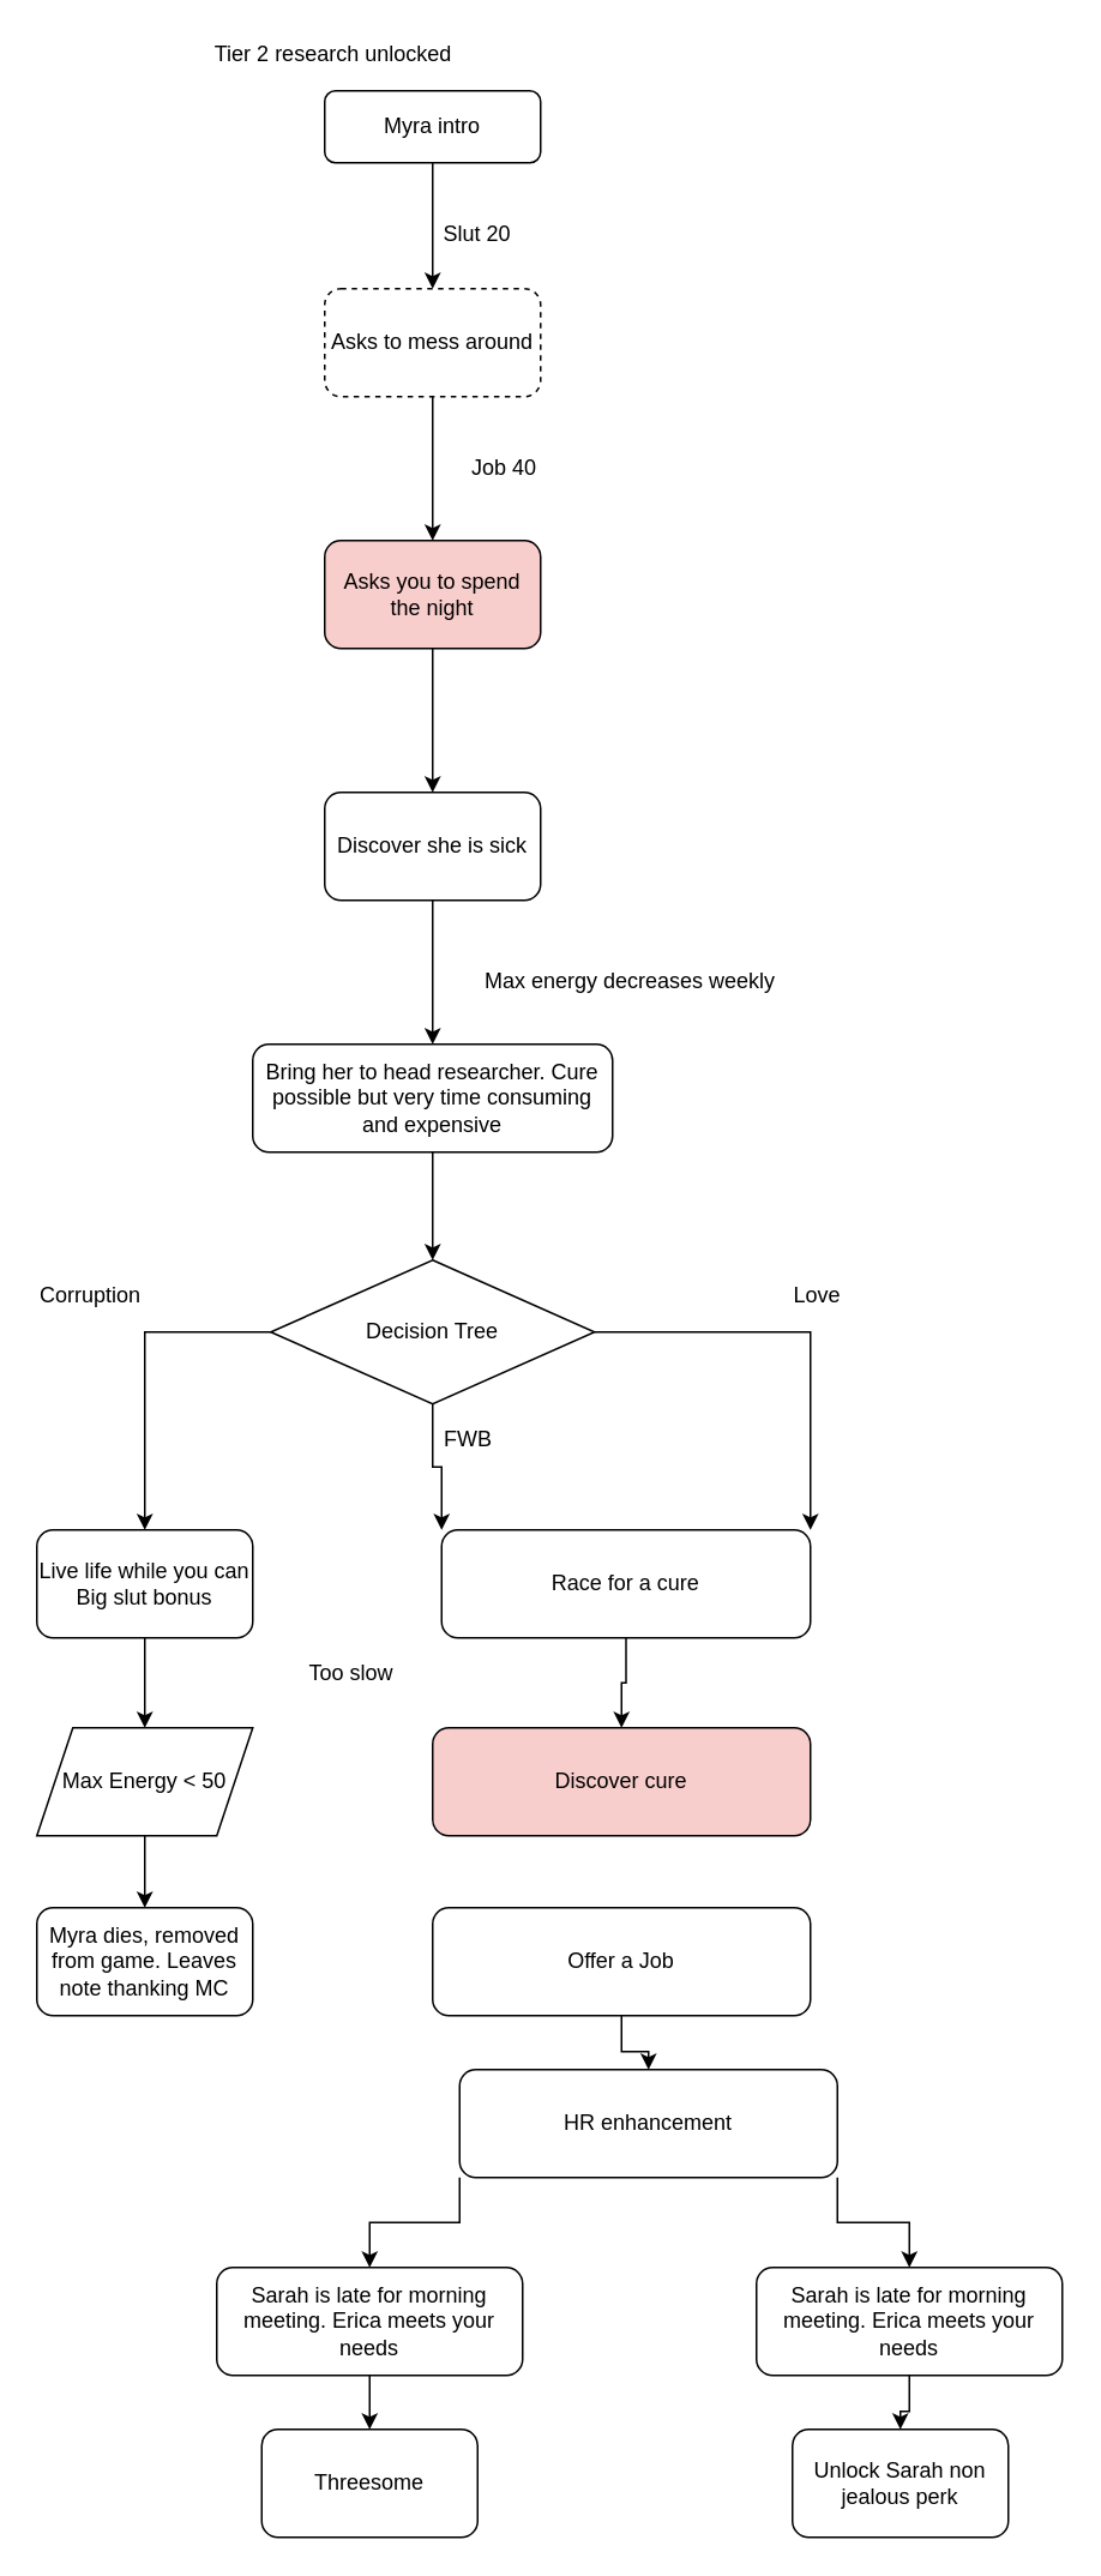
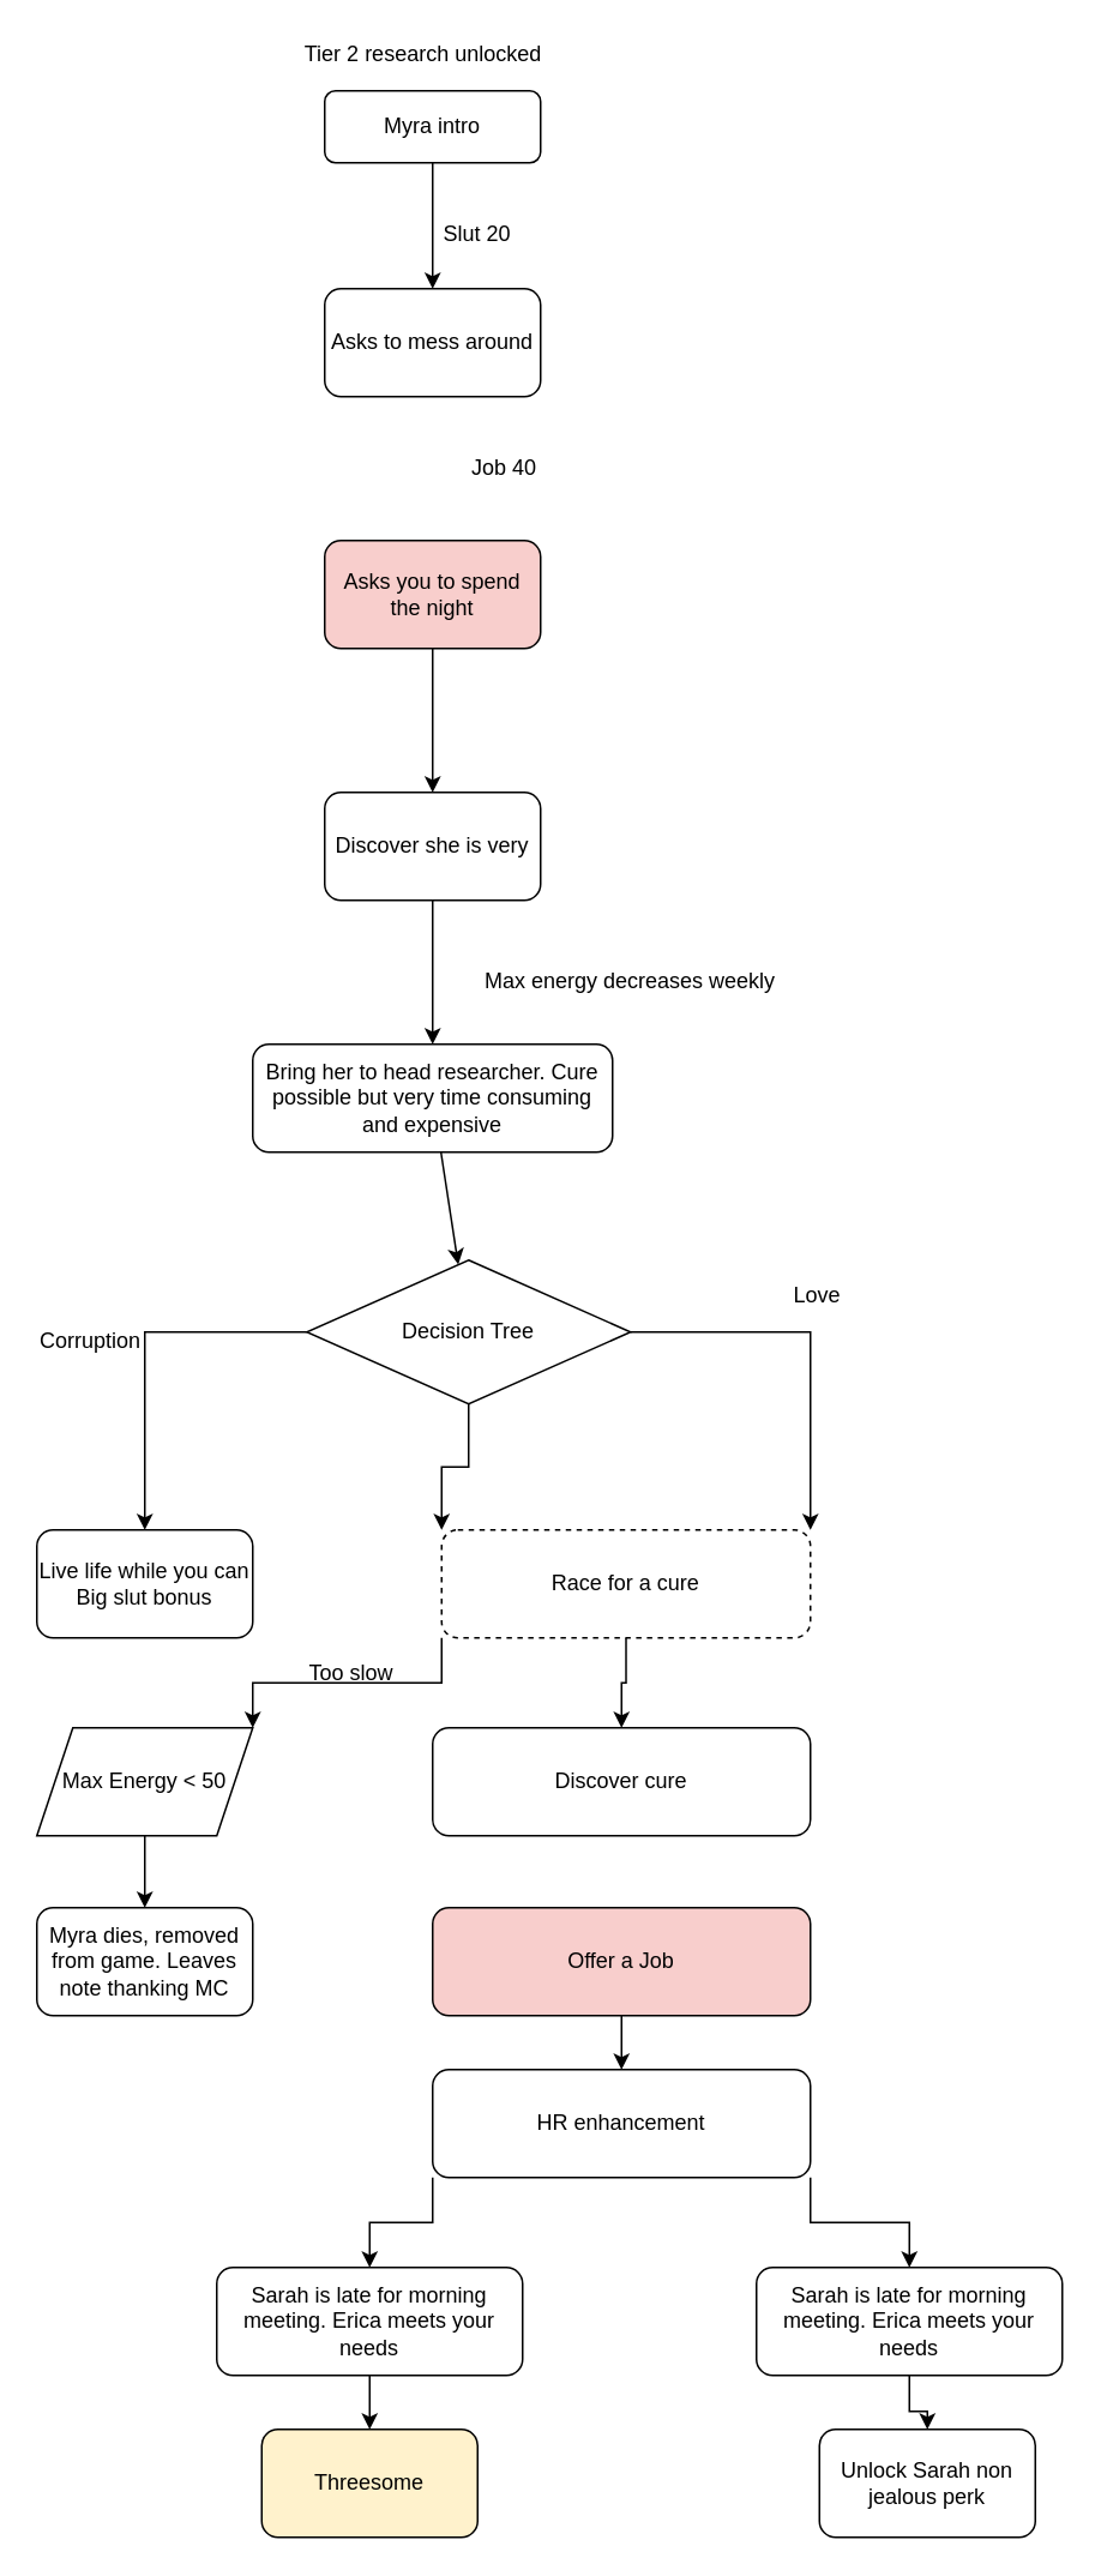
  <mxCell id="0" />
  <mxCell id="1" parent="0" />
  <mxCell id="2" value="" style="edgeStyle=orthogonalEdgeStyle;rounded=0;orthogonalLoop=1;jettySize=auto;html=1;" edge="1" parent="1" source="3" target="6"><mxGeometry relative="1" as="geometry" /></mxCell>
  <mxCell id="3" value="Myra intro" style="rounded=1;whiteSpace=wrap;html=1;fontSize=12;glass=0;strokeWidth=1;shadow=0;" parent="1" vertex="1"><mxGeometry x="180" y="50" width="120" height="40" as="geometry" /></mxCell>
- <mxCell id="4" value="Tier 2 research unlocked" style="text;html=1;strokeColor=none;fillColor=none;align=center;verticalAlign=middle;whiteSpace=wrap;rounded=0;" vertex="1" parent="1"><mxGeometry x="110" y="20" width="150" height="20" as="geometry" /></mxCell>
- <mxCell id="5" value="" style="edgeStyle=orthogonalEdgeStyle;rounded=0;orthogonalLoop=1;jettySize=auto;html=1;" edge="1" parent="1" source="6" target="9"><mxGeometry relative="1" as="geometry" /></mxCell>
- <mxCell id="6" value="Asks to mess around" style="whiteSpace=wrap;html=1;rounded=1;shadow=0;strokeWidth=1;glass=0;dashed=1;" vertex="1" parent="1"><mxGeometry x="180" y="160" width="120" height="60" as="geometry" /></mxCell>
+ <mxCell id="4" value="Tier 2 research unlocked" style="text;html=1;strokeColor=none;fillColor=none;align=center;verticalAlign=middle;whiteSpace=wrap;rounded=0;" vertex="1" parent="1"><mxGeometry x="160" y="20" width="150" height="20" as="geometry" /></mxCell>
+ <mxCell id="6" value="Asks to mess around" style="whiteSpace=wrap;html=1;rounded=1;shadow=0;strokeWidth=1;glass=0;" vertex="1" parent="1"><mxGeometry x="180" y="160" width="120" height="60" as="geometry" /></mxCell>
  <mxCell id="7" value="Slut 20" style="text;html=1;strokeColor=none;fillColor=none;align=center;verticalAlign=middle;whiteSpace=wrap;rounded=0;" vertex="1" parent="1"><mxGeometry x="235" y="120" width="60" height="20" as="geometry" /></mxCell>
  <mxCell id="8" value="" style="edgeStyle=orthogonalEdgeStyle;rounded=0;orthogonalLoop=1;jettySize=auto;html=1;" edge="1" parent="1" source="9" target="12"><mxGeometry relative="1" as="geometry" /></mxCell>
  <mxCell id="9" value="Asks you to spend the night" style="whiteSpace=wrap;html=1;rounded=1;shadow=0;strokeWidth=1;glass=0;fillColor=#f8cecc;" vertex="1" parent="1"><mxGeometry x="180" y="300" width="120" height="60" as="geometry" /></mxCell>
  <mxCell id="10" value="Job 40" style="text;html=1;strokeColor=none;fillColor=none;align=center;verticalAlign=middle;whiteSpace=wrap;rounded=0;" vertex="1" parent="1"><mxGeometry x="245" y="250" width="70" height="20" as="geometry" /></mxCell>
  <mxCell id="11" value="" style="edgeStyle=orthogonalEdgeStyle;rounded=0;orthogonalLoop=1;jettySize=auto;html=1;" edge="1" parent="1" source="12" target="14"><mxGeometry relative="1" as="geometry" /></mxCell>
- <mxCell id="12" value="Discover she is sick" style="whiteSpace=wrap;html=1;rounded=1;shadow=0;strokeWidth=1;glass=0;" vertex="1" parent="1"><mxGeometry x="180" y="440" width="120" height="60" as="geometry" /></mxCell>
+ <mxCell id="12" value="Discover she is very" style="whiteSpace=wrap;html=1;rounded=1;shadow=0;strokeWidth=1;glass=0;" vertex="1" parent="1"><mxGeometry x="180" y="440" width="120" height="60" as="geometry" /></mxCell>
  <mxCell id="13" value="" style="edgeStyle=none;rounded=0;orthogonalLoop=1;jettySize=auto;html=1;" edge="1" parent="1" source="14" target="18"><mxGeometry relative="1" as="geometry" /></mxCell>
  <mxCell id="14" value="Bring her to head researcher. Cure possible but very time consuming and expensive" style="whiteSpace=wrap;html=1;rounded=1;shadow=0;strokeWidth=1;glass=0;" vertex="1" parent="1"><mxGeometry x="140" y="580" width="200" height="60" as="geometry" /></mxCell>
  <mxCell id="15" style="edgeStyle=orthogonalEdgeStyle;rounded=0;orthogonalLoop=1;jettySize=auto;html=1;exitX=0;exitY=0.5;exitDx=0;exitDy=0;entryX=0.5;entryY=0;entryDx=0;entryDy=0;" edge="1" parent="1" source="18" target="23"><mxGeometry relative="1" as="geometry" /></mxCell>
  <mxCell id="16" style="edgeStyle=orthogonalEdgeStyle;rounded=0;orthogonalLoop=1;jettySize=auto;html=1;exitX=0.5;exitY=1;exitDx=0;exitDy=0;entryX=0;entryY=0;entryDx=0;entryDy=0;" edge="1" parent="1" source="18" target="21"><mxGeometry relative="1" as="geometry" /></mxCell>
  <mxCell id="17" style="edgeStyle=orthogonalEdgeStyle;rounded=0;orthogonalLoop=1;jettySize=auto;html=1;exitX=1;exitY=0.5;exitDx=0;exitDy=0;entryX=1;entryY=0;entryDx=0;entryDy=0;" edge="1" parent="1" source="18" target="21"><mxGeometry relative="1" as="geometry" /></mxCell>
- <mxCell id="18" value="Decision Tree" style="rhombus;whiteSpace=wrap;html=1;" vertex="1" parent="1"><mxGeometry x="150" y="700" width="180" height="80" as="geometry" /></mxCell>
+ <mxCell id="18" value="Decision Tree" style="rhombus;whiteSpace=wrap;html=1;" vertex="1" parent="1"><mxGeometry x="170" y="700" width="180" height="80" as="geometry" /></mxCell>
+ <mxCell id="19" style="edgeStyle=orthogonalEdgeStyle;rounded=0;orthogonalLoop=1;jettySize=auto;html=1;exitX=0;exitY=1;exitDx=0;exitDy=0;entryX=1;entryY=0;entryDx=0;entryDy=0;" edge="1" parent="1" source="21" target="29"><mxGeometry relative="1" as="geometry" /></mxCell>
  <mxCell id="20" value="" style="edgeStyle=orthogonalEdgeStyle;rounded=0;orthogonalLoop=1;jettySize=auto;html=1;" edge="1" parent="1" source="21" target="32"><mxGeometry relative="1" as="geometry" /></mxCell>
- <mxCell id="21" value="Race for a cure" style="rounded=1;whiteSpace=wrap;html=1;" vertex="1" parent="1"><mxGeometry x="245" y="850" width="205" height="60" as="geometry" /></mxCell>
- <mxCell id="22" value="" style="edgeStyle=orthogonalEdgeStyle;rounded=0;orthogonalLoop=1;jettySize=auto;html=1;" edge="1" parent="1" source="23" target="29"><mxGeometry relative="1" as="geometry" /></mxCell>
+ <mxCell id="21" value="Race for a cure" style="rounded=1;whiteSpace=wrap;html=1;dashed=1;" vertex="1" parent="1"><mxGeometry x="245" y="850" width="205" height="60" as="geometry" /></mxCell>
  <mxCell id="23" value="Live life while you can&lt;br&gt;Big slut bonus" style="rounded=1;whiteSpace=wrap;html=1;" vertex="1" parent="1"><mxGeometry y="850" width="120" height="60" as="geometry" x="20" /></mxCell>
- <mxCell id="24" value="Corruption" style="text;html=1;strokeColor=none;fillColor=none;align=center;verticalAlign=middle;whiteSpace=wrap;rounded=0;" vertex="1" parent="1"><mxGeometry x="30" y="710" width="40" height="20" as="geometry" /></mxCell>
- <mxCell id="25" value="FWB" style="text;html=1;strokeColor=none;fillColor=none;align=center;verticalAlign=middle;whiteSpace=wrap;rounded=0;" vertex="1" parent="1"><mxGeometry x="240" y="790" width="40" height="20" as="geometry" /></mxCell>
+ <mxCell id="24" value="Corruption" style="text;html=1;strokeColor=none;fillColor=none;align=center;verticalAlign=middle;whiteSpace=wrap;rounded=0;" vertex="1" parent="1"><mxGeometry x="30" y="735" width="40" height="20" as="geometry" /></mxCell>
  <mxCell id="26" value="Love" style="text;html=1;strokeColor=none;fillColor=none;align=center;verticalAlign=middle;whiteSpace=wrap;rounded=0;" vertex="1" parent="1"><mxGeometry x="434" y="710" width="40" height="20" as="geometry" /></mxCell>
  <mxCell id="27" value="Max energy decreases weekly" style="text;html=1;strokeColor=none;fillColor=none;align=center;verticalAlign=middle;whiteSpace=wrap;rounded=0;" vertex="1" parent="1"><mxGeometry x="260" y="535" width="180" height="20" as="geometry" /></mxCell>
  <mxCell id="28" value="" style="edgeStyle=orthogonalEdgeStyle;rounded=0;orthogonalLoop=1;jettySize=auto;html=1;" edge="1" parent="1" source="29" target="30"><mxGeometry relative="1" as="geometry" /></mxCell>
  <mxCell id="29" value="Max Energy &amp;lt; 50" style="shape=parallelogram;perimeter=parallelogramPerimeter;whiteSpace=wrap;html=1;fixedSize=1;" vertex="1" parent="1"><mxGeometry y="960" width="120" height="60" as="geometry" x="20" /></mxCell>
  <mxCell id="30" value="Myra dies, removed from game. Leaves note thanking MC" style="rounded=1;whiteSpace=wrap;html=1;" vertex="1" parent="1"><mxGeometry y="1060" width="120" height="60" as="geometry" x="20" /></mxCell>
  <mxCell id="31" value="Too slow" style="text;html=1;strokeColor=none;fillColor=none;align=center;verticalAlign=middle;whiteSpace=wrap;rounded=0;" vertex="1" parent="1"><mxGeometry x="170" y="920" width="50" height="20" as="geometry" /></mxCell>
- <mxCell id="32" value="Discover cure" style="rounded=1;whiteSpace=wrap;html=1;fillColor=#f8cecc;" vertex="1" parent="1"><mxGeometry x="240" y="960" width="210" height="60" as="geometry" /></mxCell>
+ <mxCell id="32" value="Discover cure" style="rounded=1;whiteSpace=wrap;html=1;" vertex="1" parent="1"><mxGeometry x="240" y="960" width="210" height="60" as="geometry" /></mxCell>
  <mxCell id="33" value="" style="edgeStyle=orthogonalEdgeStyle;rounded=0;orthogonalLoop=1;jettySize=auto;html=1;" edge="1" parent="1" source="34" target="37"><mxGeometry relative="1" as="geometry" /></mxCell>
- <mxCell id="34" value="Offer a Job" style="rounded=1;whiteSpace=wrap;html=1;" vertex="1" parent="1"><mxGeometry x="240" y="1060" width="210" height="60" as="geometry" /></mxCell>
+ <mxCell id="34" value="Offer a Job" style="rounded=1;whiteSpace=wrap;html=1;fillColor=#f8cecc;" vertex="1" parent="1"><mxGeometry x="240" y="1060" width="210" height="60" as="geometry" /></mxCell>
  <mxCell id="35" style="edgeStyle=orthogonalEdgeStyle;rounded=0;orthogonalLoop=1;jettySize=auto;html=1;exitX=1;exitY=1;exitDx=0;exitDy=0;entryX=0.5;entryY=0;entryDx=0;entryDy=0;" edge="1" parent="1" source="37" target="39"><mxGeometry relative="1" as="geometry" /></mxCell>
  <mxCell id="36" style="edgeStyle=orthogonalEdgeStyle;rounded=0;orthogonalLoop=1;jettySize=auto;html=1;exitX=0;exitY=1;exitDx=0;exitDy=0;" edge="1" parent="1" source="37" target="41"><mxGeometry relative="1" as="geometry" /></mxCell>
- <mxCell id="37" value="HR enhancement" style="rounded=1;whiteSpace=wrap;html=1;" vertex="1" parent="1"><mxGeometry x="255" y="1150" width="210" height="60" as="geometry" /></mxCell>
+ <mxCell id="37" value="HR enhancement" style="rounded=1;whiteSpace=wrap;html=1;" vertex="1" parent="1"><mxGeometry x="240" y="1150" width="210" height="60" as="geometry" /></mxCell>
  <mxCell id="38" value="" style="edgeStyle=orthogonalEdgeStyle;rounded=0;orthogonalLoop=1;jettySize=auto;html=1;" edge="1" parent="1" source="39" target="43"><mxGeometry relative="1" as="geometry" /></mxCell>
  <mxCell id="39" value="Sarah is late for morning meeting. Erica meets your needs" style="rounded=1;whiteSpace=wrap;html=1;" vertex="1" parent="1"><mxGeometry x="420" y="1260" width="170" height="60" as="geometry" /></mxCell>
  <mxCell id="40" value="" style="edgeStyle=orthogonalEdgeStyle;rounded=0;orthogonalLoop=1;jettySize=auto;html=1;" edge="1" parent="1" source="41" target="42"><mxGeometry relative="1" as="geometry" /></mxCell>
  <mxCell id="41" value="Sarah is late for morning meeting. Erica meets your needs" style="rounded=1;whiteSpace=wrap;html=1;" vertex="1" parent="1"><mxGeometry x="120" y="1260" width="170" height="60" as="geometry" /></mxCell>
- <mxCell id="42" value="Threesome" style="rounded=1;whiteSpace=wrap;html=1;" vertex="1" parent="1"><mxGeometry x="145" y="1350" width="120" height="60" as="geometry" /></mxCell>
- <mxCell id="43" value="Unlock Sarah non jealous perk" style="whiteSpace=wrap;html=1;rounded=1;" vertex="1" parent="1"><mxGeometry x="440" y="1350" width="120" height="60" as="geometry" /></mxCell>
+ <mxCell id="42" value="Threesome" style="rounded=1;whiteSpace=wrap;html=1;fillColor=#fff2cc;" vertex="1" parent="1"><mxGeometry x="145" y="1350" width="120" height="60" as="geometry" /></mxCell>
+ <mxCell id="43" value="Unlock Sarah non jealous perk" style="whiteSpace=wrap;html=1;rounded=1;" vertex="1" parent="1"><mxGeometry x="455" y="1350" width="120" height="60" as="geometry" /></mxCell>
